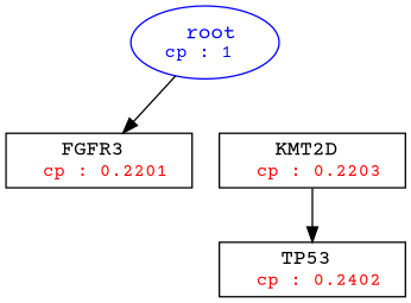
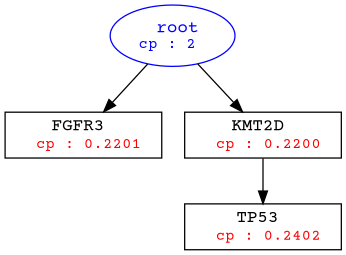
  digraph {
    fontname="Courier Prime"
    fontsize=10
    node [fontname="Courier Prime" shape=box]
    edge [fontname="Courier Prime"]
-   n1 [color=Blue label=<<font color='Blue'> root</font><br/><font color='Blue' POINT-SIZE='12'>cp : 1 </font>> shape=oval]
+   n1 [color=Blue label=<<font color='Blue'> root</font><br/><font color='Blue' POINT-SIZE='12'>cp : 2 </font>> shape=oval]
    n2 [label=<FGFR3 <br/> <font color='Red' POINT-SIZE='12'> cp : 0.2201 </font>>]
-   n3 [label=<KMT2D <br/> <font color='Red' POINT-SIZE='12'> cp : 0.2203 </font>>]
+   n3 [label=<KMT2D <br/> <font color='Red' POINT-SIZE='12'> cp : 0.2200 </font>>]
    n4 [label=<TP53 <br/> <font color='Red' POINT-SIZE='12'> cp : 0.2402 </font>>]
    n1 -> n2
+   n1 -> n3
    n3 -> n4
  }
